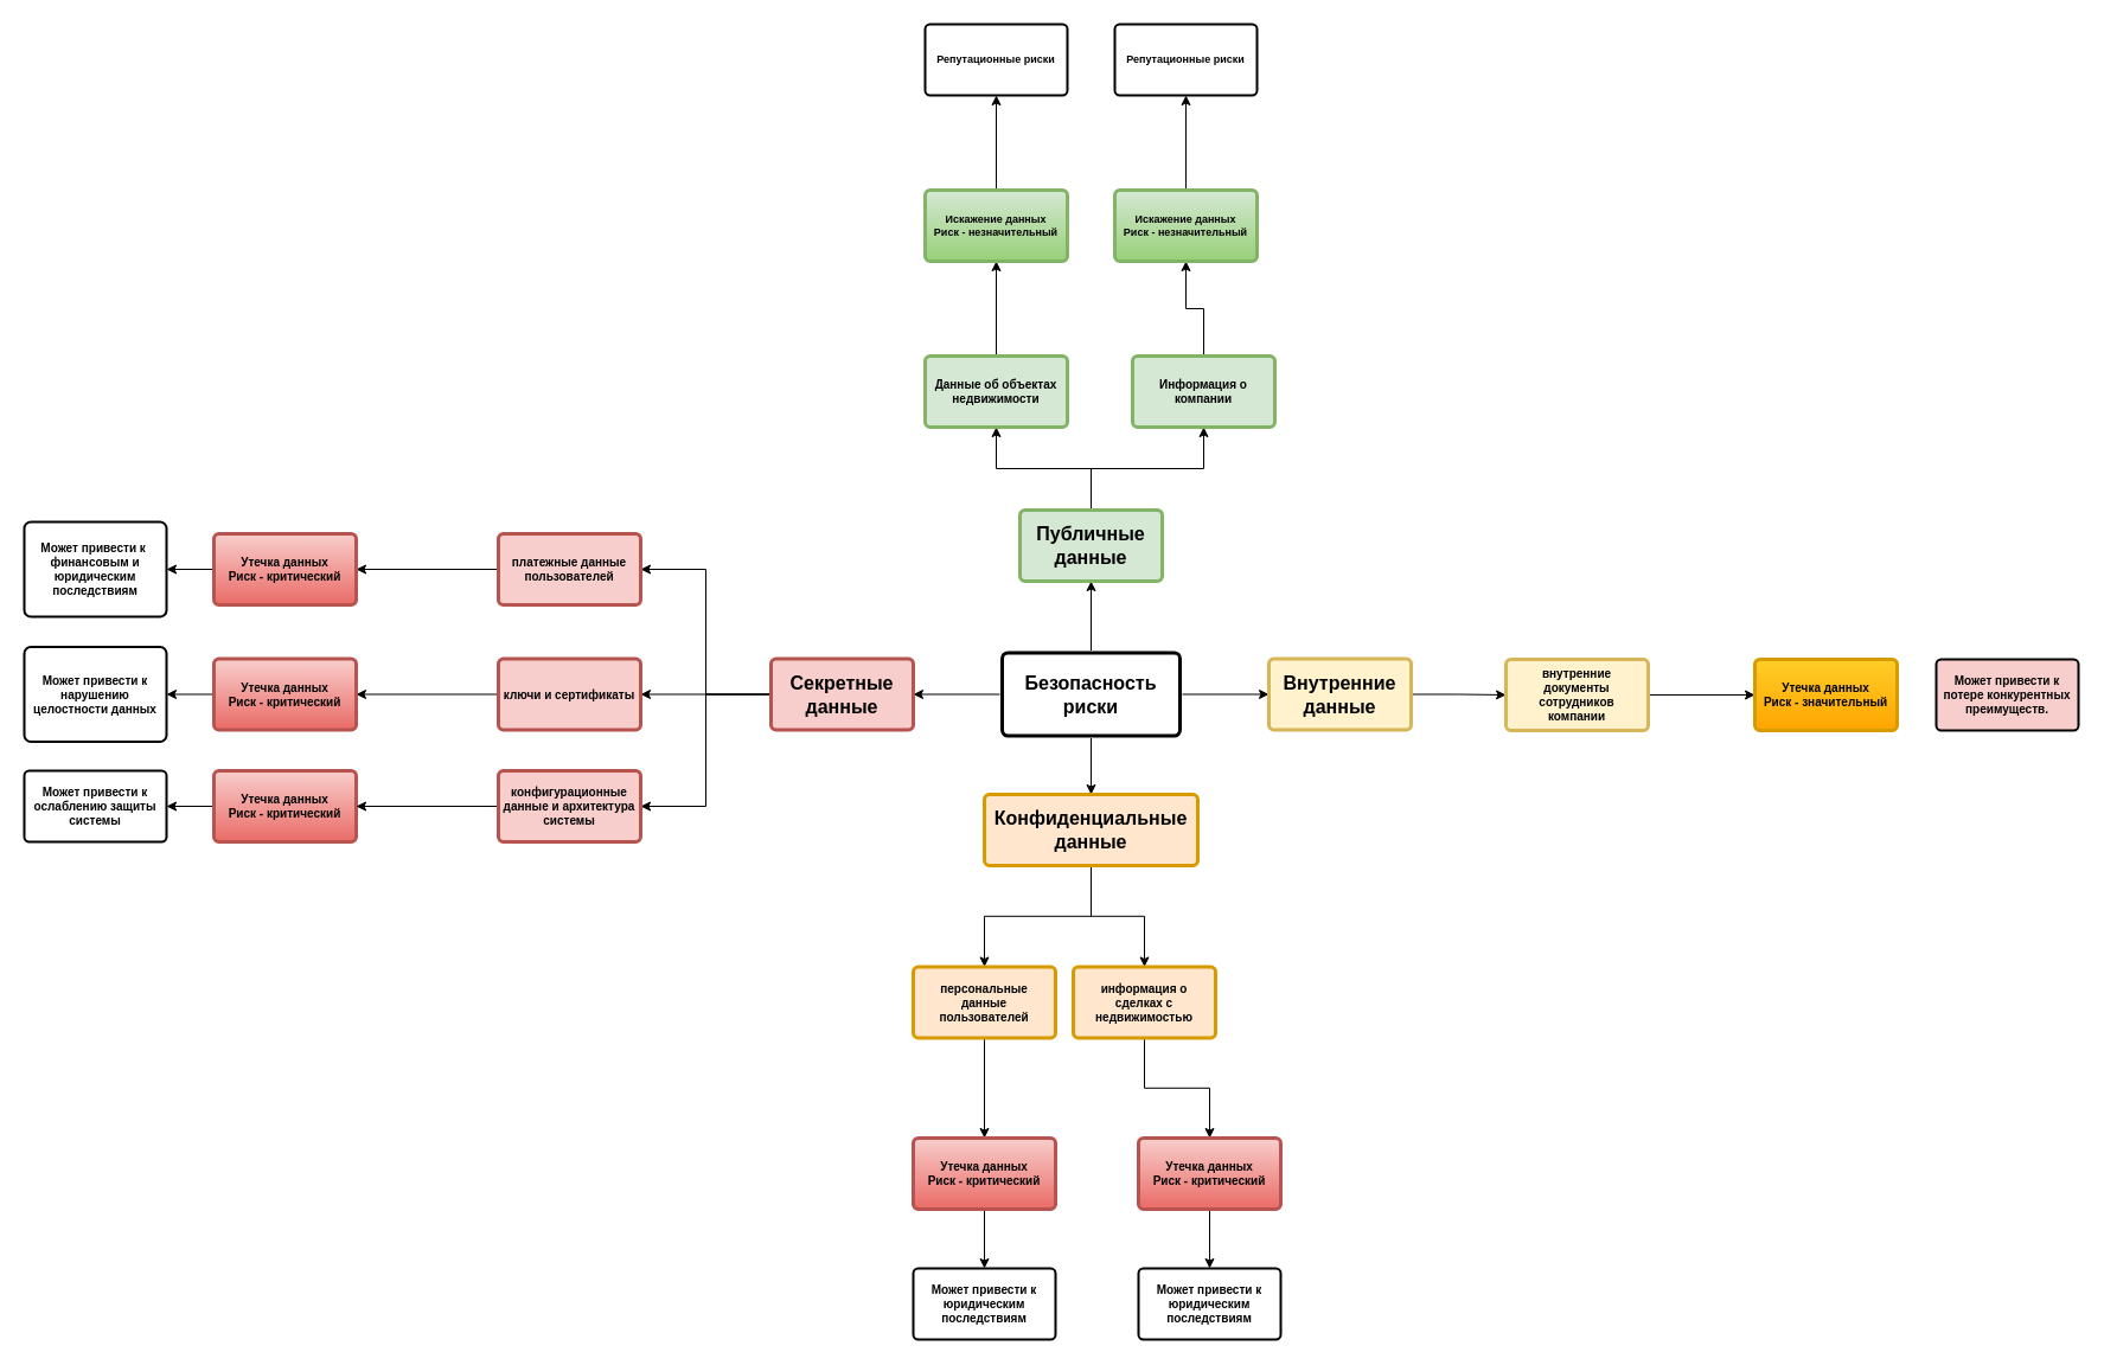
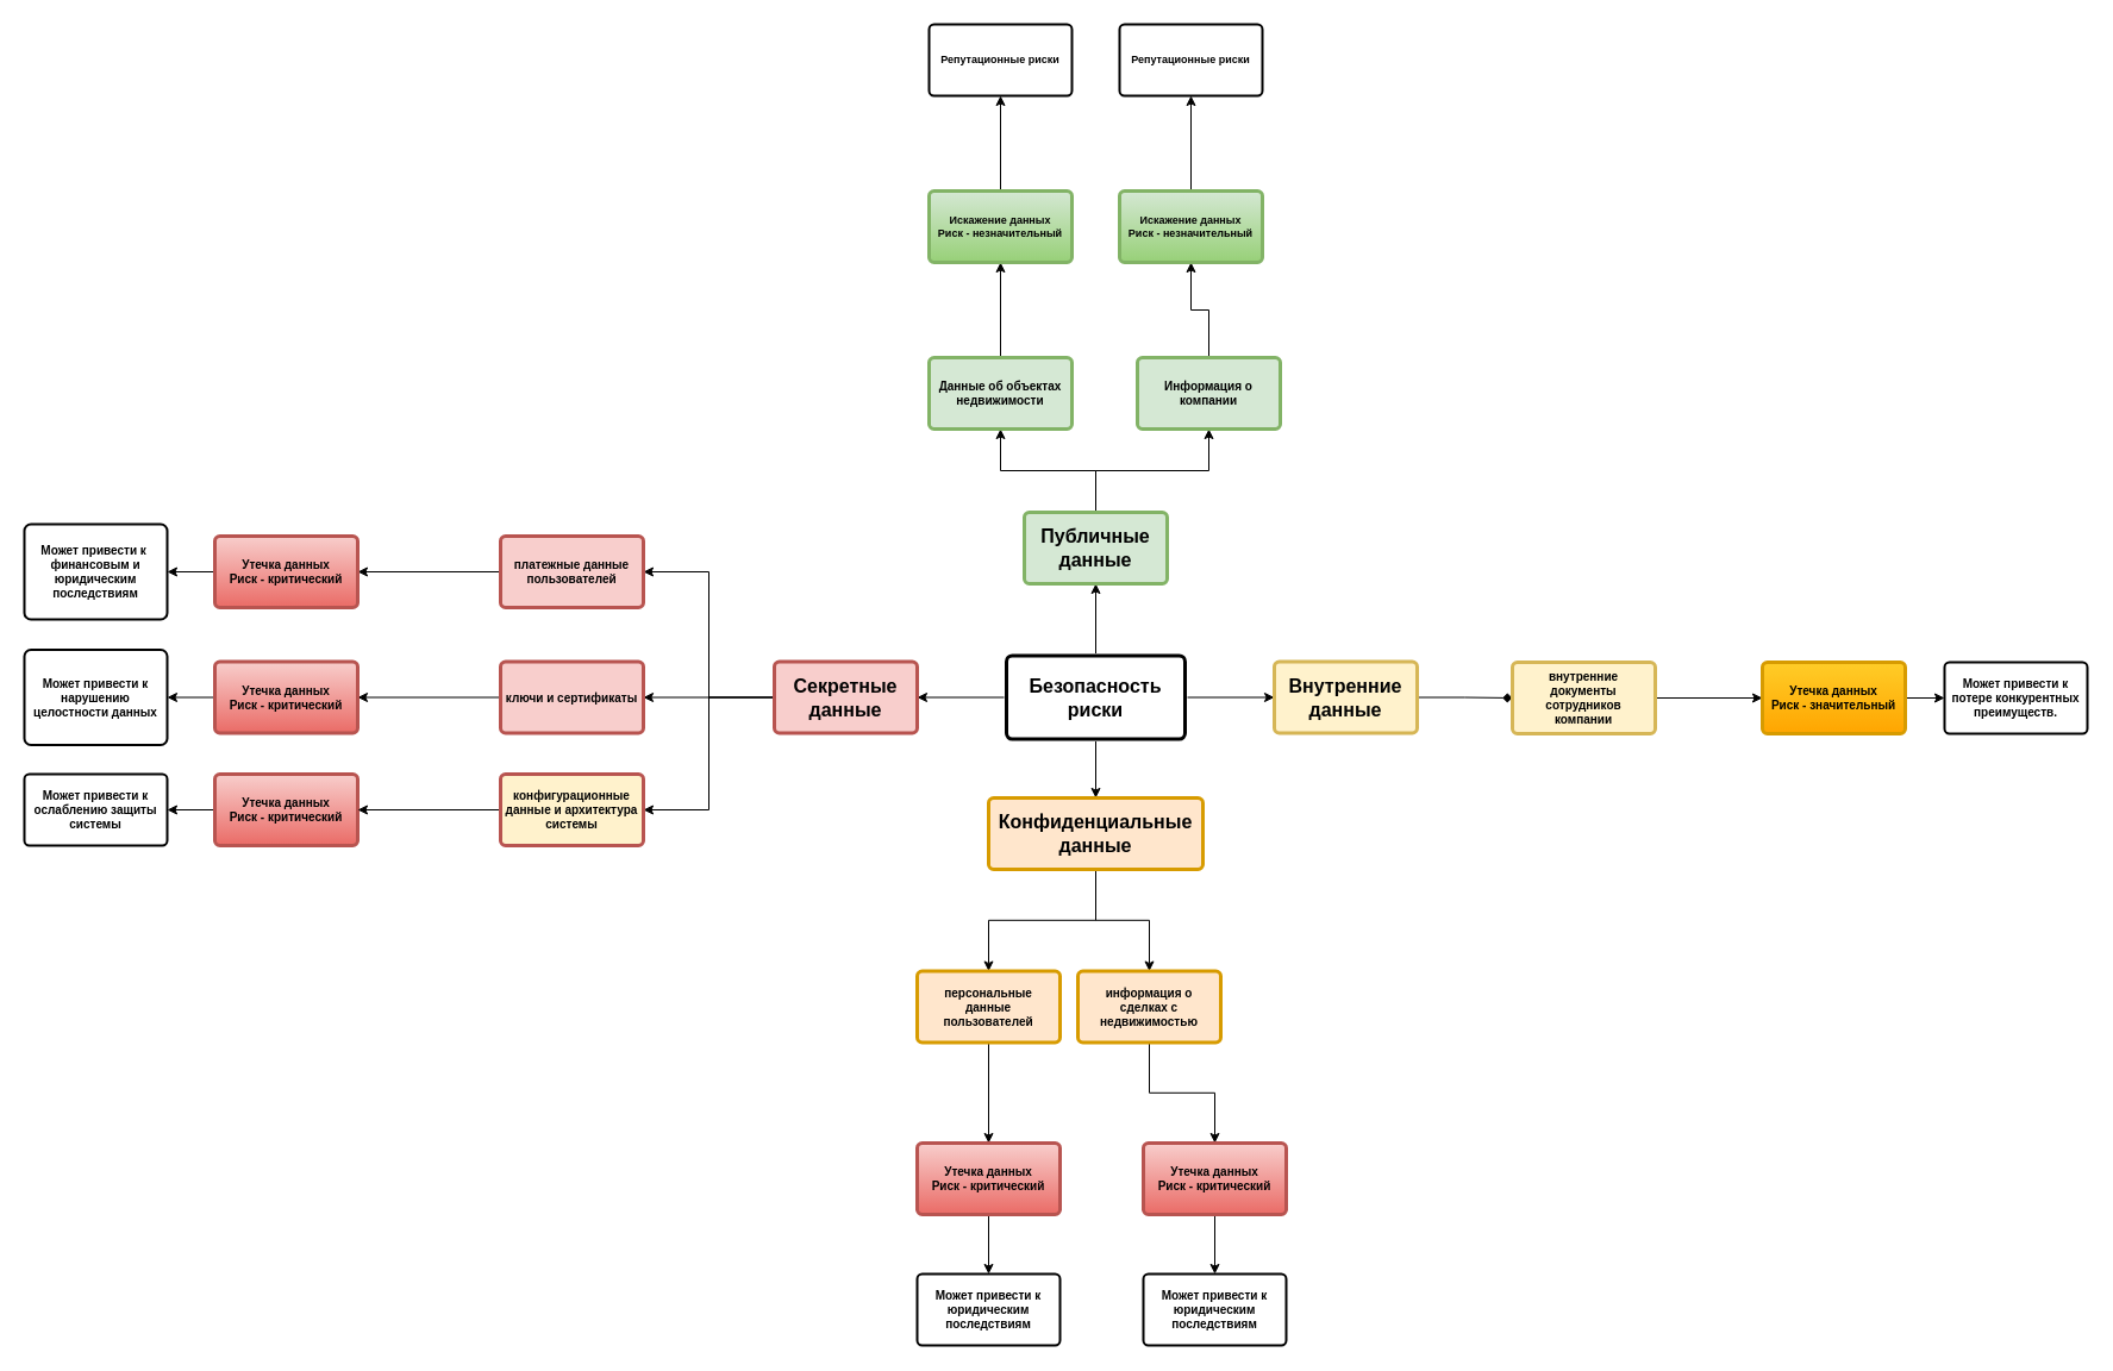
  <mxCell id="0" />
  <mxCell id="1" parent="0" />
  <mxCell id="2" value="" style="edgeStyle=orthogonalEdgeStyle;rounded=0;orthogonalLoop=1;jettySize=auto;html=1;" parent="1" source="6" target="9" edge="1"><mxGeometry relative="1" as="geometry" /></mxCell>
  <mxCell id="3" value="" style="edgeStyle=orthogonalEdgeStyle;rounded=0;orthogonalLoop=1;jettySize=auto;html=1;" parent="1" source="6" target="11" edge="1"><mxGeometry relative="1" as="geometry" /></mxCell>
  <mxCell id="4" value="" style="edgeStyle=orthogonalEdgeStyle;rounded=0;orthogonalLoop=1;jettySize=auto;html=1;" parent="1" source="6" target="15" edge="1"><mxGeometry relative="1" as="geometry" /></mxCell>
  <mxCell id="5" value="" style="edgeStyle=orthogonalEdgeStyle;rounded=0;orthogonalLoop=1;jettySize=auto;html=1;" parent="1" source="6" target="18" edge="1"><mxGeometry relative="1" as="geometry" /></mxCell>
  <mxCell id="6" value="Безопасность риски" style="rounded=1;whiteSpace=wrap;html=1;shadow=0;labelBackgroundColor=none;strokeWidth=3;fontFamily=Helvetica;fontSize=16;align=center;fontStyle=1;spacing=5;arcSize=7;perimeterSpacing=2;" parent="1" vertex="1"><mxGeometry x="845" y="550.5" width="150" height="70" as="geometry" /></mxCell>
  <mxCell id="7" style="edgeStyle=orthogonalEdgeStyle;rounded=0;orthogonalLoop=1;jettySize=auto;html=1;entryX=0.5;entryY=1;entryDx=0;entryDy=0;" edge="1" parent="1" source="9" target="22"><mxGeometry relative="1" as="geometry" /></mxCell>
  <mxCell id="8" style="edgeStyle=orthogonalEdgeStyle;rounded=0;orthogonalLoop=1;jettySize=auto;html=1;entryX=0.5;entryY=1;entryDx=0;entryDy=0;" edge="1" parent="1" source="9" target="20"><mxGeometry relative="1" as="geometry" /></mxCell>
  <mxCell id="9" value="Публичные данные" style="whiteSpace=wrap;html=1;fontSize=16;rounded=1;shadow=0;labelBackgroundColor=none;strokeWidth=3;fontStyle=1;spacing=5;arcSize=7;fillColor=#d5e8d4;strokeColor=#82b366;" parent="1" vertex="1"><mxGeometry x="860" y="430" width="120" height="60" as="geometry" /></mxCell>
- <mxCell id="10" value="" style="edgeStyle=orthogonalEdgeStyle;rounded=0;orthogonalLoop=1;jettySize=auto;html=1;entryX=0;entryY=0.5;entryDx=0;entryDy=0;" parent="1" source="11" target="30" edge="1"><mxGeometry relative="1" as="geometry" /></mxCell>
+ <mxCell id="10" value="" style="edgeStyle=orthogonalEdgeStyle;rounded=0;orthogonalLoop=1;jettySize=auto;html=1;entryX=0;entryY=0.5;entryDx=0;entryDy=0;endArrow=diamond;" parent="1" source="11" target="30" edge="1"><mxGeometry relative="1" as="geometry" /></mxCell>
  <mxCell id="11" value="Внутренние данные" style="whiteSpace=wrap;html=1;fontSize=16;rounded=1;shadow=0;labelBackgroundColor=none;strokeWidth=3;fontStyle=1;spacing=5;arcSize=7;fillColor=#fff2cc;strokeColor=#d6b656;" parent="1" vertex="1"><mxGeometry x="1070" y="555.5" width="120" height="60" as="geometry" /></mxCell>
  <mxCell id="12" style="edgeStyle=orthogonalEdgeStyle;rounded=0;orthogonalLoop=1;jettySize=auto;html=1;exitX=0;exitY=0.5;exitDx=0;exitDy=0;entryX=1;entryY=0.5;entryDx=0;entryDy=0;" edge="1" parent="1" source="15" target="45"><mxGeometry relative="1" as="geometry" /></mxCell>
  <mxCell id="13" style="edgeStyle=orthogonalEdgeStyle;rounded=0;orthogonalLoop=1;jettySize=auto;html=1;entryX=1;entryY=0.5;entryDx=0;entryDy=0;" edge="1" parent="1" source="15" target="47"><mxGeometry relative="1" as="geometry" /></mxCell>
  <mxCell id="14" style="edgeStyle=orthogonalEdgeStyle;rounded=0;orthogonalLoop=1;jettySize=auto;html=1;entryX=1;entryY=0.5;entryDx=0;entryDy=0;" edge="1" parent="1" source="15" target="58"><mxGeometry relative="1" as="geometry" /></mxCell>
  <mxCell id="15" value="Секретные данные" style="whiteSpace=wrap;html=1;fontSize=16;rounded=1;shadow=0;labelBackgroundColor=none;strokeWidth=3;fontStyle=1;spacing=5;arcSize=7;fillColor=#f8cecc;strokeColor=#b85450;" parent="1" vertex="1"><mxGeometry x="650" y="555.5" width="120" height="60" as="geometry" /></mxCell>
  <mxCell id="16" value="" style="edgeStyle=orthogonalEdgeStyle;rounded=0;orthogonalLoop=1;jettySize=auto;html=1;entryX=0.5;entryY=0;entryDx=0;entryDy=0;exitX=0.5;exitY=1;exitDx=0;exitDy=0;" parent="1" source="18" target="35" edge="1"><mxGeometry relative="1" as="geometry" /></mxCell>
  <mxCell id="17" style="edgeStyle=orthogonalEdgeStyle;rounded=0;orthogonalLoop=1;jettySize=auto;html=1;exitX=0.5;exitY=1;exitDx=0;exitDy=0;entryX=0.5;entryY=0;entryDx=0;entryDy=0;" parent="1" source="18" target="37" edge="1"><mxGeometry relative="1" as="geometry" /></mxCell>
  <mxCell id="18" value="Конфиденциальные данные" style="whiteSpace=wrap;html=1;fontSize=16;rounded=1;shadow=0;labelBackgroundColor=none;strokeWidth=3;fontStyle=1;spacing=5;arcSize=7;fillColor=#ffe6cc;strokeColor=#d79b00;" parent="1" vertex="1"><mxGeometry x="830" y="670" width="180" height="60" as="geometry" /></mxCell>
  <mxCell id="19" value="" style="edgeStyle=orthogonalEdgeStyle;rounded=0;orthogonalLoop=1;jettySize=auto;html=1;" parent="1" source="20" target="24" edge="1"><mxGeometry relative="1" as="geometry" /></mxCell>
  <mxCell id="20" value="Данные об объектах недвижимости" style="whiteSpace=wrap;html=1;fontSize=10;fillColor=#d5e8d4;strokeColor=#82b366;rounded=1;shadow=0;labelBackgroundColor=none;strokeWidth=3;fontStyle=1;spacing=5;arcSize=7;" parent="1" vertex="1"><mxGeometry x="780" y="300" width="120" height="60" as="geometry" /></mxCell>
  <mxCell id="21" style="edgeStyle=orthogonalEdgeStyle;rounded=0;orthogonalLoop=1;jettySize=auto;html=1;exitX=0.5;exitY=0;exitDx=0;exitDy=0;entryX=0.5;entryY=1;entryDx=0;entryDy=0;" parent="1" source="22" target="27" edge="1"><mxGeometry relative="1" as="geometry" /></mxCell>
  <mxCell id="22" value="&lt;font style=&quot;font-size: 10px;&quot;&gt;Информация о компании&lt;/font&gt;" style="whiteSpace=wrap;html=1;fontSize=10;fillColor=#d5e8d4;strokeColor=#82b366;rounded=1;shadow=0;labelBackgroundColor=none;strokeWidth=3;fontStyle=1;spacing=5;arcSize=7;" parent="1" vertex="1"><mxGeometry x="955" y="300" width="120" height="60" as="geometry" /></mxCell>
  <mxCell id="23" value="" style="edgeStyle=orthogonalEdgeStyle;rounded=0;orthogonalLoop=1;jettySize=auto;html=1;" parent="1" source="24" target="25" edge="1"><mxGeometry relative="1" as="geometry" /></mxCell>
  <mxCell id="24" value="&lt;font style=&quot;font-size: 9px;&quot;&gt;Искажение данных&lt;br style=&quot;font-size: 9px;&quot;&gt;Риск -&amp;nbsp;&lt;/font&gt;&lt;span style=&quot;font-size: 9px;&quot;&gt;незначительный&lt;/span&gt;" style="whiteSpace=wrap;html=1;fontSize=9;rounded=1;shadow=0;labelBackgroundColor=none;strokeWidth=3;fontStyle=1;spacing=5;arcSize=7;fillColor=#d5e8d4;gradientColor=#97d077;strokeColor=#82b366;" parent="1" vertex="1"><mxGeometry x="780" y="160" width="120" height="60" as="geometry" /></mxCell>
  <mxCell id="25" value="Репутационные риски" style="whiteSpace=wrap;html=1;fontSize=9;rounded=1;shadow=0;labelBackgroundColor=none;strokeWidth=2;fontStyle=1;spacing=5;arcSize=7;" parent="1" vertex="1"><mxGeometry x="780" y="20" width="120" height="60" as="geometry" /></mxCell>
  <mxCell id="26" value="" style="edgeStyle=orthogonalEdgeStyle;rounded=0;orthogonalLoop=1;jettySize=auto;html=1;" parent="1" source="27" target="28" edge="1"><mxGeometry relative="1" as="geometry" /></mxCell>
  <mxCell id="27" value="&lt;font style=&quot;font-size: 9px;&quot;&gt;Искажение данных&lt;br style=&quot;font-size: 9px;&quot;&gt;Риск -&amp;nbsp;&lt;/font&gt;&lt;span style=&quot;font-size: 9px;&quot;&gt;незначительный&lt;/span&gt;" style="whiteSpace=wrap;html=1;fontSize=9;rounded=1;shadow=0;labelBackgroundColor=none;strokeWidth=3;fontStyle=1;spacing=5;arcSize=7;fillColor=#d5e8d4;gradientColor=#97d077;strokeColor=#82b366;" parent="1" vertex="1"><mxGeometry x="940" y="160" width="120" height="60" as="geometry" /></mxCell>
  <mxCell id="28" value="Репутационные риски" style="whiteSpace=wrap;html=1;fontSize=9;rounded=1;shadow=0;labelBackgroundColor=none;strokeWidth=2;fontStyle=1;spacing=5;arcSize=7;" parent="1" vertex="1"><mxGeometry x="940" y="20" width="120" height="60" as="geometry" /></mxCell>
  <mxCell id="29" style="edgeStyle=orthogonalEdgeStyle;rounded=0;orthogonalLoop=1;jettySize=auto;html=1;exitX=1;exitY=0.5;exitDx=0;exitDy=0;entryX=0;entryY=0.5;entryDx=0;entryDy=0;" parent="1" source="30" target="32" edge="1"><mxGeometry relative="1" as="geometry" /></mxCell>
  <mxCell id="30" value="внутренние документы сотрудников компании" style="whiteSpace=wrap;html=1;fontSize=10;fillColor=#fff2cc;strokeColor=#d6b656;rounded=1;shadow=0;labelBackgroundColor=none;strokeWidth=3;fontStyle=1;spacing=5;arcSize=7;" parent="1" vertex="1"><mxGeometry x="1270" y="556" width="120" height="60" as="geometry" /></mxCell>
+ <mxCell id="31" style="edgeStyle=orthogonalEdgeStyle;rounded=0;orthogonalLoop=1;jettySize=auto;html=1;exitX=1;exitY=0.5;exitDx=0;exitDy=0;entryX=0;entryY=0.5;entryDx=0;entryDy=0;" parent="1" source="32" target="33" edge="1"><mxGeometry relative="1" as="geometry" /></mxCell>
  <mxCell id="32" value="Утечка данных&lt;br&gt;Риск - значительный" style="whiteSpace=wrap;html=1;fontSize=10;rounded=1;shadow=0;labelBackgroundColor=none;strokeWidth=3;fontStyle=1;spacing=5;arcSize=7;fillColor=#ffcd28;strokeColor=#d79b00;gradientColor=#ffa500;" parent="1" vertex="1"><mxGeometry x="1480" y="556" width="120" height="60" as="geometry" /></mxCell>
- <mxCell id="33" value="Может привести к потере конкурентных преимуществ." style="whiteSpace=wrap;html=1;fontSize=10;rounded=1;shadow=0;labelBackgroundColor=none;strokeWidth=2;fontStyle=1;spacing=5;arcSize=7;fillColor=#f8cecc;" parent="1" vertex="1"><mxGeometry x="1633" y="556" width="120" height="60" as="geometry" /></mxCell>
+ <mxCell id="33" value="Может привести к потере конкурентных преимуществ." style="whiteSpace=wrap;html=1;fontSize=10;rounded=1;shadow=0;labelBackgroundColor=none;strokeWidth=2;fontStyle=1;spacing=5;arcSize=7;" parent="1" vertex="1"><mxGeometry x="1633" y="556" width="120" height="60" as="geometry" /></mxCell>
  <mxCell id="34" value="" style="edgeStyle=orthogonalEdgeStyle;rounded=0;orthogonalLoop=1;jettySize=auto;html=1;" parent="1" source="35" target="39" edge="1"><mxGeometry relative="1" as="geometry" /></mxCell>
  <mxCell id="35" value="персональные данные пользователей" style="whiteSpace=wrap;html=1;fontSize=10;fillColor=#ffe6cc;strokeColor=#d79b00;rounded=1;shadow=0;labelBackgroundColor=none;strokeWidth=3;fontStyle=1;spacing=5;arcSize=7;" parent="1" vertex="1"><mxGeometry x="770" y="815.5" width="120" height="60" as="geometry" /></mxCell>
  <mxCell id="36" style="edgeStyle=orthogonalEdgeStyle;rounded=0;orthogonalLoop=1;jettySize=auto;html=1;exitX=0.5;exitY=1;exitDx=0;exitDy=0;entryX=0.5;entryY=0;entryDx=0;entryDy=0;" parent="1" source="37" target="42" edge="1"><mxGeometry relative="1" as="geometry" /></mxCell>
  <mxCell id="37" value="информация о сделках с недвижимостью" style="whiteSpace=wrap;html=1;fontSize=10;fillColor=#ffe6cc;strokeColor=#d79b00;rounded=1;shadow=0;labelBackgroundColor=none;strokeWidth=3;fontStyle=1;spacing=5;arcSize=7;" parent="1" vertex="1"><mxGeometry x="905" y="815.5" width="120" height="60" as="geometry" /></mxCell>
  <mxCell id="38" value="" style="edgeStyle=orthogonalEdgeStyle;rounded=0;orthogonalLoop=1;jettySize=auto;html=1;" parent="1" source="39" target="40" edge="1"><mxGeometry relative="1" as="geometry" /></mxCell>
  <mxCell id="39" value="Утечка данных&lt;br&gt;Риск - критический" style="whiteSpace=wrap;html=1;fontSize=10;rounded=1;shadow=0;labelBackgroundColor=none;strokeWidth=3;fontStyle=1;spacing=5;arcSize=7;fillColor=#f8cecc;strokeColor=#b85450;gradientColor=#ea6b66;" parent="1" vertex="1"><mxGeometry x="770" y="960" width="120" height="60" as="geometry" /></mxCell>
  <mxCell id="40" value="Может привести к юридическим последствиям" style="whiteSpace=wrap;html=1;fontSize=10;rounded=1;shadow=0;labelBackgroundColor=none;strokeWidth=2;fontStyle=1;spacing=5;arcSize=7;" parent="1" vertex="1"><mxGeometry x="770" y="1070" width="120" height="60" as="geometry" /></mxCell>
  <mxCell id="41" value="" style="edgeStyle=orthogonalEdgeStyle;rounded=0;orthogonalLoop=1;jettySize=auto;html=1;" parent="1" source="42" target="43" edge="1"><mxGeometry relative="1" as="geometry" /></mxCell>
  <mxCell id="42" value="Утечка данных&lt;br&gt;Риск - критический" style="whiteSpace=wrap;html=1;fontSize=10;rounded=1;shadow=0;labelBackgroundColor=none;strokeWidth=3;fontStyle=1;spacing=5;arcSize=7;fillColor=#f8cecc;strokeColor=#b85450;gradientColor=#ea6b66;" parent="1" vertex="1"><mxGeometry x="960" y="960" width="120" height="60" as="geometry" /></mxCell>
  <mxCell id="43" value="Может привести к юридическим последствиям" style="whiteSpace=wrap;html=1;fontSize=10;rounded=1;shadow=0;labelBackgroundColor=none;strokeWidth=2;fontStyle=1;spacing=5;arcSize=7;" parent="1" vertex="1"><mxGeometry x="960" y="1070" width="120" height="60" as="geometry" /></mxCell>
  <mxCell id="44" style="edgeStyle=orthogonalEdgeStyle;rounded=0;orthogonalLoop=1;jettySize=auto;html=1;entryX=1;entryY=0.5;entryDx=0;entryDy=0;" edge="1" parent="1" source="45" target="49"><mxGeometry relative="1" as="geometry" /></mxCell>
  <mxCell id="45" value="платежные данные пользователей" style="whiteSpace=wrap;html=1;fontSize=10;fillColor=#f8cecc;strokeColor=#b85450;rounded=1;shadow=0;labelBackgroundColor=none;strokeWidth=3;fontStyle=1;spacing=5;arcSize=7;" parent="1" vertex="1"><mxGeometry x="420" y="450" width="120" height="60" as="geometry" /></mxCell>
  <mxCell id="46" style="edgeStyle=orthogonalEdgeStyle;rounded=0;orthogonalLoop=1;jettySize=auto;html=1;entryX=1;entryY=0.5;entryDx=0;entryDy=0;" edge="1" parent="1" source="47" target="51"><mxGeometry relative="1" as="geometry" /></mxCell>
  <mxCell id="47" value="ключи и сертификаты" style="whiteSpace=wrap;html=1;fontSize=10;fillColor=#f8cecc;strokeColor=#b85450;rounded=1;shadow=0;labelBackgroundColor=none;strokeWidth=3;fontStyle=1;spacing=5;arcSize=7;" parent="1" vertex="1"><mxGeometry x="420" y="555.5" width="120" height="60" as="geometry" /></mxCell>
  <mxCell id="48" value="" style="edgeStyle=orthogonalEdgeStyle;rounded=0;orthogonalLoop=1;jettySize=auto;html=1;" parent="1" source="49" target="54" edge="1"><mxGeometry relative="1" as="geometry" /></mxCell>
  <mxCell id="49" value="Утечка данных&lt;br&gt;Риск - критический" style="whiteSpace=wrap;html=1;fontSize=10;rounded=1;shadow=0;labelBackgroundColor=none;strokeWidth=3;fontStyle=1;spacing=5;arcSize=7;fillColor=#f8cecc;strokeColor=#b85450;gradientColor=#ea6b66;" parent="1" vertex="1"><mxGeometry x="180" y="450" width="120" height="60" as="geometry" /></mxCell>
  <mxCell id="50" value="" style="edgeStyle=orthogonalEdgeStyle;rounded=0;orthogonalLoop=1;jettySize=auto;html=1;" parent="1" source="51" target="55" edge="1"><mxGeometry relative="1" as="geometry" /></mxCell>
  <mxCell id="51" value="Утечка данных&lt;br&gt;Риск - критический" style="whiteSpace=wrap;html=1;fontSize=10;rounded=1;shadow=0;labelBackgroundColor=none;strokeWidth=3;fontStyle=1;spacing=5;arcSize=7;fillColor=#f8cecc;strokeColor=#b85450;gradientColor=#ea6b66;" parent="1" vertex="1"><mxGeometry x="180" y="555.5" width="120" height="60" as="geometry" /></mxCell>
  <mxCell id="52" value="" style="edgeStyle=orthogonalEdgeStyle;rounded=0;orthogonalLoop=1;jettySize=auto;html=1;" parent="1" source="53" target="56" edge="1"><mxGeometry relative="1" as="geometry" /></mxCell>
  <mxCell id="53" value="Утечка данных&lt;br&gt;Риск - критический" style="whiteSpace=wrap;html=1;fontSize=10;rounded=1;shadow=0;labelBackgroundColor=none;strokeWidth=3;fontStyle=1;spacing=5;arcSize=7;fillColor=#f8cecc;strokeColor=#b85450;gradientColor=#ea6b66;" parent="1" vertex="1"><mxGeometry x="180" y="650" width="120" height="60" as="geometry" /></mxCell>
  <mxCell id="54" value="Может привести к&amp;nbsp; финансовым и юридическим последствиям" style="whiteSpace=wrap;html=1;fontSize=10;rounded=1;shadow=0;labelBackgroundColor=none;strokeWidth=2;fontStyle=1;spacing=5;arcSize=7;" parent="1" vertex="1"><mxGeometry x="20" y="440" width="120" height="80" as="geometry" /></mxCell>
  <mxCell id="55" value="Может привести к нарушению целостности данных" style="whiteSpace=wrap;html=1;fontSize=10;rounded=1;shadow=0;labelBackgroundColor=none;strokeWidth=2;fontStyle=1;spacing=5;arcSize=7;" parent="1" vertex="1"><mxGeometry x="20" y="545.5" width="120" height="80" as="geometry" /></mxCell>
  <mxCell id="56" value="Может привести к ослаблению защиты системы" style="whiteSpace=wrap;html=1;fontSize=10;rounded=1;shadow=0;labelBackgroundColor=none;strokeWidth=2;fontStyle=1;spacing=5;arcSize=7;" parent="1" vertex="1"><mxGeometry x="20" y="650" width="120" height="60" as="geometry" /></mxCell>
  <mxCell id="57" style="edgeStyle=orthogonalEdgeStyle;rounded=0;orthogonalLoop=1;jettySize=auto;html=1;exitX=0;exitY=0.5;exitDx=0;exitDy=0;entryX=1;entryY=0.5;entryDx=0;entryDy=0;" edge="1" parent="1" source="58" target="53"><mxGeometry relative="1" as="geometry" /></mxCell>
- <mxCell id="58" value="конфигурационные данные и архитектура системы" style="whiteSpace=wrap;html=1;fontSize=10;fillColor=#f8cecc;strokeColor=#b85450;rounded=1;shadow=0;labelBackgroundColor=none;strokeWidth=3;fontStyle=1;spacing=5;arcSize=7;" parent="1" vertex="1"><mxGeometry x="420" y="650" width="120" height="60" as="geometry" /></mxCell>
+ <mxCell id="58" value="конфигурационные данные и архитектура системы" style="whiteSpace=wrap;html=1;fontSize=10;fillColor=#fff2cc;strokeColor=#b85450;rounded=1;shadow=0;labelBackgroundColor=none;strokeWidth=3;fontStyle=1;spacing=5;arcSize=7;" parent="1" vertex="1"><mxGeometry x="420" y="650" width="120" height="60" as="geometry" /></mxCell>
